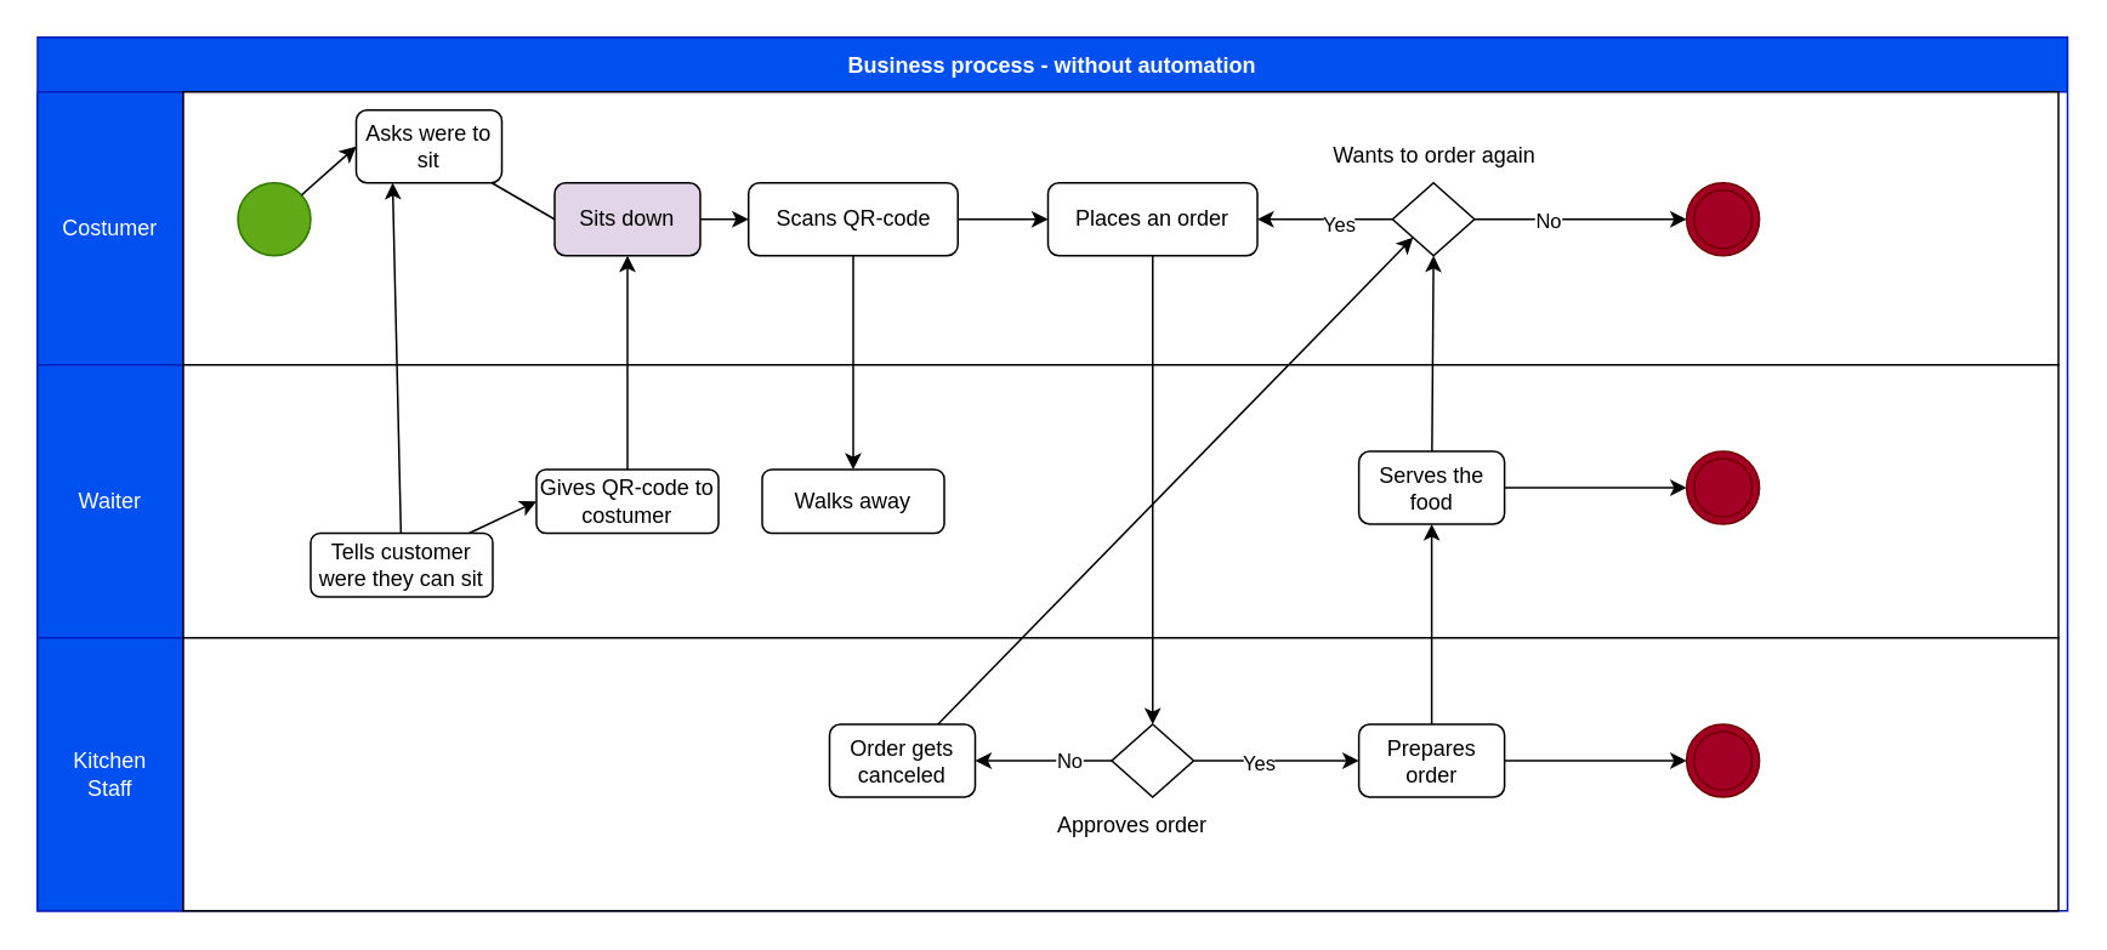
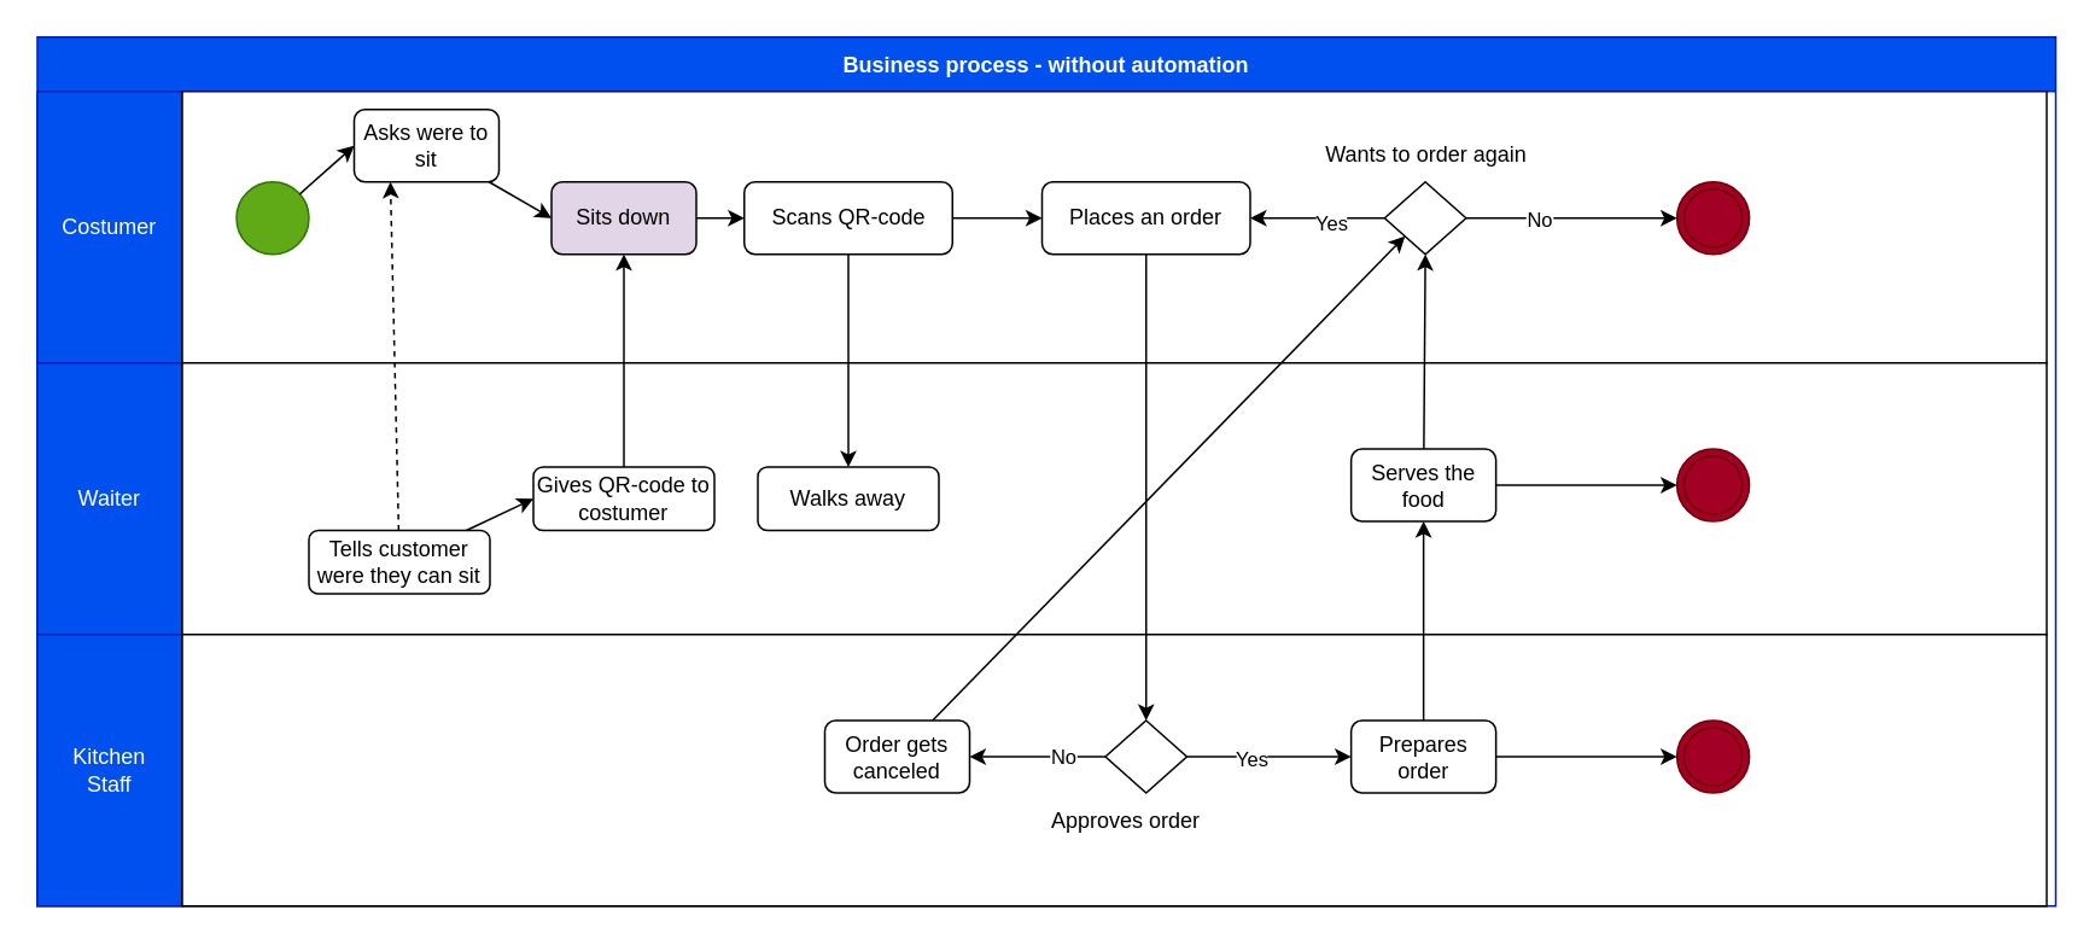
  <mxCell id="0" />
  <mxCell id="1" parent="0" />
  <mxCell id="2" value="Business process - without automation" style="swimlane;startSize=30;fillColor=#0050ef;fontColor=#ffffff;strokeColor=#001DBC;" vertex="1" parent="1"><mxGeometry x="20" y="20" width="1115" height="480" as="geometry" /></mxCell>
  <mxCell id="3" value="Costumer" style="rounded=0;whiteSpace=wrap;html=1;fillColor=#0050ef;fontColor=#ffffff;strokeColor=#001DBC;" vertex="1" parent="2"><mxGeometry y="30" width="80" height="150" as="geometry" /></mxCell>
  <mxCell id="4" value="Waiter" style="rounded=0;whiteSpace=wrap;html=1;fillColor=#0050ef;fontColor=#ffffff;strokeColor=#001DBC;" vertex="1" parent="2"><mxGeometry y="180" width="80" height="150" as="geometry" /></mxCell>
  <mxCell id="5" value="Kitchen&lt;br&gt;Staff" style="rounded=0;whiteSpace=wrap;html=1;fillColor=#0050ef;fontColor=#ffffff;strokeColor=#001DBC;" vertex="1" parent="2"><mxGeometry y="330" width="80" height="150" as="geometry" /></mxCell>
  <mxCell id="6" value="" style="rounded=0;whiteSpace=wrap;html=1;" vertex="1" parent="2"><mxGeometry x="80" y="30" width="1030" height="150" as="geometry" /></mxCell>
  <mxCell id="7" value="" style="ellipse;whiteSpace=wrap;html=1;aspect=fixed;fillColor=#60a917;fontColor=#ffffff;strokeColor=#2D7600;" vertex="1" parent="2"><mxGeometry x="110" y="80" width="40" height="40" as="geometry" /></mxCell>
- <mxCell id="8" style="edgeStyle=none;html=1;entryX=0;entryY=0.5;entryDx=0;entryDy=0;endArrow=none;" edge="1" parent="2" source="9" target="12"><mxGeometry relative="1" as="geometry" /></mxCell>
+ <mxCell id="8" style="edgeStyle=none;html=1;entryX=0;entryY=0.5;entryDx=0;entryDy=0;" edge="1" parent="2" source="9" target="12"><mxGeometry relative="1" as="geometry" /></mxCell>
  <mxCell id="9" value="Asks were to sit" style="rounded=1;whiteSpace=wrap;html=1;" vertex="1" parent="2"><mxGeometry x="175" y="40" width="80" height="40" as="geometry" /></mxCell>
  <mxCell id="10" style="edgeStyle=none;html=1;entryX=0;entryY=0.5;entryDx=0;entryDy=0;" edge="1" parent="2" source="7" target="9"><mxGeometry relative="1" as="geometry" /></mxCell>
  <mxCell id="11" style="edgeStyle=none;html=1;" edge="1" parent="2" source="12" target="41"><mxGeometry relative="1" as="geometry" /></mxCell>
  <mxCell id="12" value="Sits down" style="rounded=1;whiteSpace=wrap;html=1;fillColor=#e1d5e7;" vertex="1" parent="2"><mxGeometry x="284" y="80" width="80" height="40" as="geometry" /></mxCell>
  <mxCell id="13" value="" style="rounded=0;whiteSpace=wrap;html=1;" vertex="1" parent="2"><mxGeometry x="80" y="180" width="1030" height="150" as="geometry" /></mxCell>
  <mxCell id="14" value="" style="rounded=0;whiteSpace=wrap;html=1;" vertex="1" parent="2"><mxGeometry x="80" y="330" width="1030" height="150" as="geometry" /></mxCell>
  <mxCell id="15" style="edgeStyle=none;html=1;entryX=0;entryY=0.5;entryDx=0;entryDy=0;" edge="1" parent="2" source="19" target="21"><mxGeometry relative="1" as="geometry" /></mxCell>
  <mxCell id="16" value="No" style="edgeLabel;html=1;align=center;verticalAlign=middle;resizable=0;points=[];" vertex="1" connectable="0" parent="15"><mxGeometry x="-0.308" relative="1" as="geometry"><mxPoint as="offset" /></mxGeometry></mxCell>
  <mxCell id="17" style="edgeStyle=none;html=1;entryX=1;entryY=0.5;entryDx=0;entryDy=0;" edge="1" parent="2" source="19" target="48"><mxGeometry relative="1" as="geometry"><mxPoint x="645" y="100" as="targetPoint" /></mxGeometry></mxCell>
  <mxCell id="18" value="Yes" style="edgeLabel;html=1;align=center;verticalAlign=middle;resizable=0;points=[];" vertex="1" connectable="0" parent="17"><mxGeometry x="-0.188" y="2" relative="1" as="geometry"><mxPoint as="offset" /></mxGeometry></mxCell>
  <mxCell id="19" value="" style="rhombus;whiteSpace=wrap;html=1;" vertex="1" parent="2"><mxGeometry x="744.25" y="80" width="45" height="40" as="geometry" /></mxCell>
  <mxCell id="20" value="Wants to order again" style="text;html=1;strokeColor=none;fillColor=none;align=center;verticalAlign=middle;whiteSpace=wrap;rounded=0;" vertex="1" parent="2"><mxGeometry x="710.5" y="50" width="112.5" height="30" as="geometry" /></mxCell>
  <mxCell id="21" value="" style="ellipse;shape=doubleEllipse;whiteSpace=wrap;html=1;aspect=fixed;fillColor=#a20025;fontColor=#ffffff;strokeColor=#6F0000;" vertex="1" parent="2"><mxGeometry x="905.75" y="80" width="40" height="40" as="geometry" /></mxCell>
  <mxCell id="22" style="edgeStyle=none;html=1;" edge="1" parent="2" source="26" target="32"><mxGeometry relative="1" as="geometry" /></mxCell>
  <mxCell id="23" value="Yes" style="edgeLabel;html=1;align=center;verticalAlign=middle;resizable=0;points=[];" vertex="1" connectable="0" parent="22"><mxGeometry x="-0.219" y="-1" relative="1" as="geometry"><mxPoint as="offset" /></mxGeometry></mxCell>
  <mxCell id="24" style="edgeStyle=none;html=1;entryX=1;entryY=0.5;entryDx=0;entryDy=0;" edge="1" parent="2" source="26" target="46"><mxGeometry relative="1" as="geometry" /></mxCell>
  <mxCell id="25" value="No" style="edgeLabel;html=1;align=center;verticalAlign=middle;resizable=0;points=[];" vertex="1" connectable="0" parent="24"><mxGeometry x="-0.348" relative="1" as="geometry"><mxPoint as="offset" /></mxGeometry></mxCell>
  <mxCell id="26" value="" style="rhombus;whiteSpace=wrap;html=1;" vertex="1" parent="2"><mxGeometry x="590" y="377.5" width="45" height="40" as="geometry" /></mxCell>
  <mxCell id="27" value="" style="ellipse;shape=doubleEllipse;whiteSpace=wrap;html=1;aspect=fixed;fillColor=#a20025;fontColor=#ffffff;strokeColor=#6F0000;" vertex="1" parent="2"><mxGeometry x="905.75" y="227.5" width="40" height="40" as="geometry" /></mxCell>
  <mxCell id="28" value="" style="ellipse;shape=doubleEllipse;whiteSpace=wrap;html=1;aspect=fixed;fillColor=#a20025;fontColor=#ffffff;strokeColor=#6F0000;" vertex="1" parent="2"><mxGeometry x="905.75" y="377.5" width="40" height="40" as="geometry" /></mxCell>
  <mxCell id="29" value="Approves order" style="text;html=1;strokeColor=none;fillColor=none;align=center;verticalAlign=middle;whiteSpace=wrap;rounded=0;" vertex="1" parent="2"><mxGeometry x="545" y="417.5" width="112.5" height="30" as="geometry" /></mxCell>
  <mxCell id="30" style="edgeStyle=none;html=1;entryX=0;entryY=0.5;entryDx=0;entryDy=0;" edge="1" parent="2" source="32" target="28"><mxGeometry relative="1" as="geometry" /></mxCell>
  <mxCell id="31" style="edgeStyle=none;html=1;entryX=0.5;entryY=1;entryDx=0;entryDy=0;" edge="1" parent="2" source="32" target="35"><mxGeometry relative="1" as="geometry" /></mxCell>
  <mxCell id="32" value="Prepares order" style="rounded=1;whiteSpace=wrap;html=1;" vertex="1" parent="2"><mxGeometry x="725.75" y="377.5" width="80" height="40" as="geometry" /></mxCell>
  <mxCell id="33" style="edgeStyle=none;html=1;entryX=0;entryY=0.5;entryDx=0;entryDy=0;" edge="1" parent="2" source="35" target="27"><mxGeometry relative="1" as="geometry" /></mxCell>
  <mxCell id="34" style="edgeStyle=none;html=1;entryX=0.5;entryY=1;entryDx=0;entryDy=0;" edge="1" parent="2" source="35" target="19"><mxGeometry relative="1" as="geometry" /></mxCell>
  <mxCell id="35" value="Serves the food" style="rounded=1;whiteSpace=wrap;html=1;" vertex="1" parent="2"><mxGeometry x="725.75" y="227.5" width="80" height="40" as="geometry" /></mxCell>
  <mxCell id="36" style="edgeStyle=none;html=1;entryX=0;entryY=0.5;entryDx=0;entryDy=0;" edge="1" parent="2" source="38" target="43"><mxGeometry relative="1" as="geometry" /></mxCell>
- <mxCell id="37" style="edgeStyle=none;html=1;entryX=0.25;entryY=1;entryDx=0;entryDy=0;" edge="1" parent="2" source="38" target="9"><mxGeometry relative="1" as="geometry" /></mxCell>
+ <mxCell id="37" style="edgeStyle=none;html=1;entryX=0.25;entryY=1;entryDx=0;entryDy=0;dashed=1;" edge="1" parent="2" source="38" target="9"><mxGeometry relative="1" as="geometry" /></mxCell>
  <mxCell id="38" value="Tells customer were they can sit" style="rounded=1;whiteSpace=wrap;html=1;" vertex="1" parent="2"><mxGeometry x="150" y="272.5" width="100" height="35" as="geometry" /></mxCell>
  <mxCell id="39" style="edgeStyle=none;html=1;" edge="1" parent="2" source="41" target="44"><mxGeometry relative="1" as="geometry" /></mxCell>
  <mxCell id="40" style="edgeStyle=none;html=1;entryX=0;entryY=0.5;entryDx=0;entryDy=0;" edge="1" parent="2" source="41" target="48"><mxGeometry relative="1" as="geometry" /></mxCell>
  <mxCell id="41" value="Scans QR-code" style="rounded=1;whiteSpace=wrap;html=1;" vertex="1" parent="2"><mxGeometry x="390.5" y="80" width="115" height="40" as="geometry" /></mxCell>
  <mxCell id="42" style="edgeStyle=none;html=1;entryX=0.5;entryY=1;entryDx=0;entryDy=0;" edge="1" parent="2" source="43" target="12"><mxGeometry relative="1" as="geometry" /></mxCell>
  <mxCell id="43" value="Gives QR-code to costumer" style="rounded=1;whiteSpace=wrap;html=1;" vertex="1" parent="2"><mxGeometry x="274" y="237.5" width="100" height="35" as="geometry" /></mxCell>
  <mxCell id="44" value="Walks away" style="rounded=1;whiteSpace=wrap;html=1;" vertex="1" parent="2"><mxGeometry x="398" y="237.5" width="100" height="35" as="geometry" /></mxCell>
  <mxCell id="45" style="edgeStyle=none;html=1;entryX=0;entryY=1;entryDx=0;entryDy=0;" edge="1" parent="2" source="46" target="19"><mxGeometry relative="1" as="geometry" /></mxCell>
  <mxCell id="46" value="Order gets canceled" style="rounded=1;whiteSpace=wrap;html=1;" vertex="1" parent="2"><mxGeometry x="435" y="377.5" width="80" height="40" as="geometry" /></mxCell>
  <mxCell id="47" style="edgeStyle=none;html=1;entryX=0.5;entryY=0;entryDx=0;entryDy=0;" edge="1" parent="2" source="48" target="26"><mxGeometry relative="1" as="geometry" /></mxCell>
  <mxCell id="48" value="Places an order" style="rounded=1;whiteSpace=wrap;html=1;" vertex="1" parent="2"><mxGeometry x="555" y="80" width="115" height="40" as="geometry" /></mxCell>
